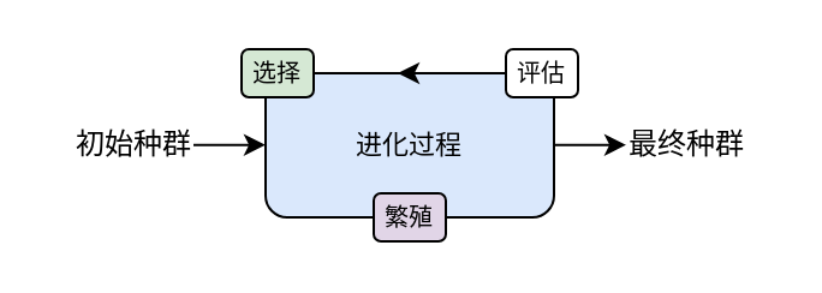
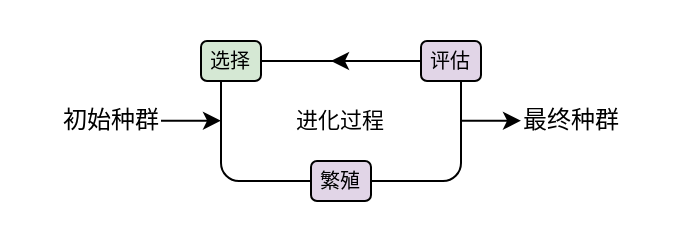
  <mxCell id="0" />
  <mxCell id="1" parent="0" />
- <mxCell id="2" value="&lt;font style=&quot;font-size: 11px;&quot;&gt;进化过程&lt;/font&gt;" style="rounded=1;whiteSpace=wrap;html=1;fillColor=#dae8fc;" vertex="1" parent="1"><mxGeometry x="110" y="30" width="120" height="60" as="geometry" /></mxCell>
+ <mxCell id="2" value="&lt;font style=&quot;font-size: 11px;&quot;&gt;进化过程&lt;/font&gt;" style="rounded=1;whiteSpace=wrap;html=1;" vertex="1" parent="1"><mxGeometry x="110" y="30" width="120" height="60" as="geometry" /></mxCell>
  <mxCell id="3" value="" style="endArrow=classic;html=1;rounded=0;" edge="1" parent="1"><mxGeometry width="50" height="50" relative="1" as="geometry"><mxPoint x="175" y="30" as="sourcePoint" /><mxPoint x="165" y="30" as="targetPoint" /></mxGeometry></mxCell>
  <mxCell id="4" value="&lt;font style=&quot;font-size: 10px;&quot;&gt;选择&lt;/font&gt;" style="rounded=1;whiteSpace=wrap;html=1;align=center;fillColor=#d5e8d4;" vertex="1" parent="1"><mxGeometry x="100" y="20" width="30" height="20" as="geometry" /></mxCell>
- <mxCell id="5" value="&lt;font style=&quot;font-size: 10px;&quot;&gt;评估&lt;/font&gt;" style="rounded=1;whiteSpace=wrap;html=1;" vertex="1" parent="1"><mxGeometry x="210" y="20" width="30" height="20" as="geometry" /></mxCell>
+ <mxCell id="5" value="&lt;font style=&quot;font-size: 10px;&quot;&gt;评估&lt;/font&gt;" style="rounded=1;whiteSpace=wrap;html=1;fillColor=#e1d5e7;" vertex="1" parent="1"><mxGeometry x="210" y="20" width="30" height="20" as="geometry" /></mxCell>
  <mxCell id="6" value="&lt;font style=&quot;font-size: 10px;&quot;&gt;繁殖&lt;/font&gt;" style="rounded=1;whiteSpace=wrap;html=1;fillColor=#e1d5e7;" vertex="1" parent="1"><mxGeometry x="155" y="80" width="30" height="20" as="geometry" /></mxCell>
  <mxCell id="7" value="初始种群" style="text;html=1;align=center;verticalAlign=middle;resizable=0;points=[];autosize=1;strokeColor=none;fillColor=none;" vertex="1" parent="1"><mxGeometry x="20" y="45" width="70" height="30" as="geometry" /></mxCell>
  <mxCell id="8" value="最终种群" style="text;html=1;align=center;verticalAlign=middle;resizable=0;points=[];autosize=1;strokeColor=none;fillColor=none;" vertex="1" parent="1"><mxGeometry x="250" y="45" width="70" height="30" as="geometry" /></mxCell>
  <mxCell id="9" value="" style="endArrow=classic;html=1;rounded=0;" edge="1" parent="1"><mxGeometry width="50" height="50" relative="1" as="geometry"><mxPoint x="80" y="59.83" as="sourcePoint" /><mxPoint x="110" y="59.83" as="targetPoint" /><Array as="points"><mxPoint x="110" y="59.83" /></Array></mxGeometry></mxCell>
  <mxCell id="10" value="" style="endArrow=classic;html=1;rounded=0;" edge="1" parent="1"><mxGeometry width="50" height="50" relative="1" as="geometry"><mxPoint x="230" y="59.83" as="sourcePoint" /><mxPoint x="260" y="59.83" as="targetPoint" /><Array as="points"><mxPoint x="260" y="59.83" /></Array></mxGeometry></mxCell>
